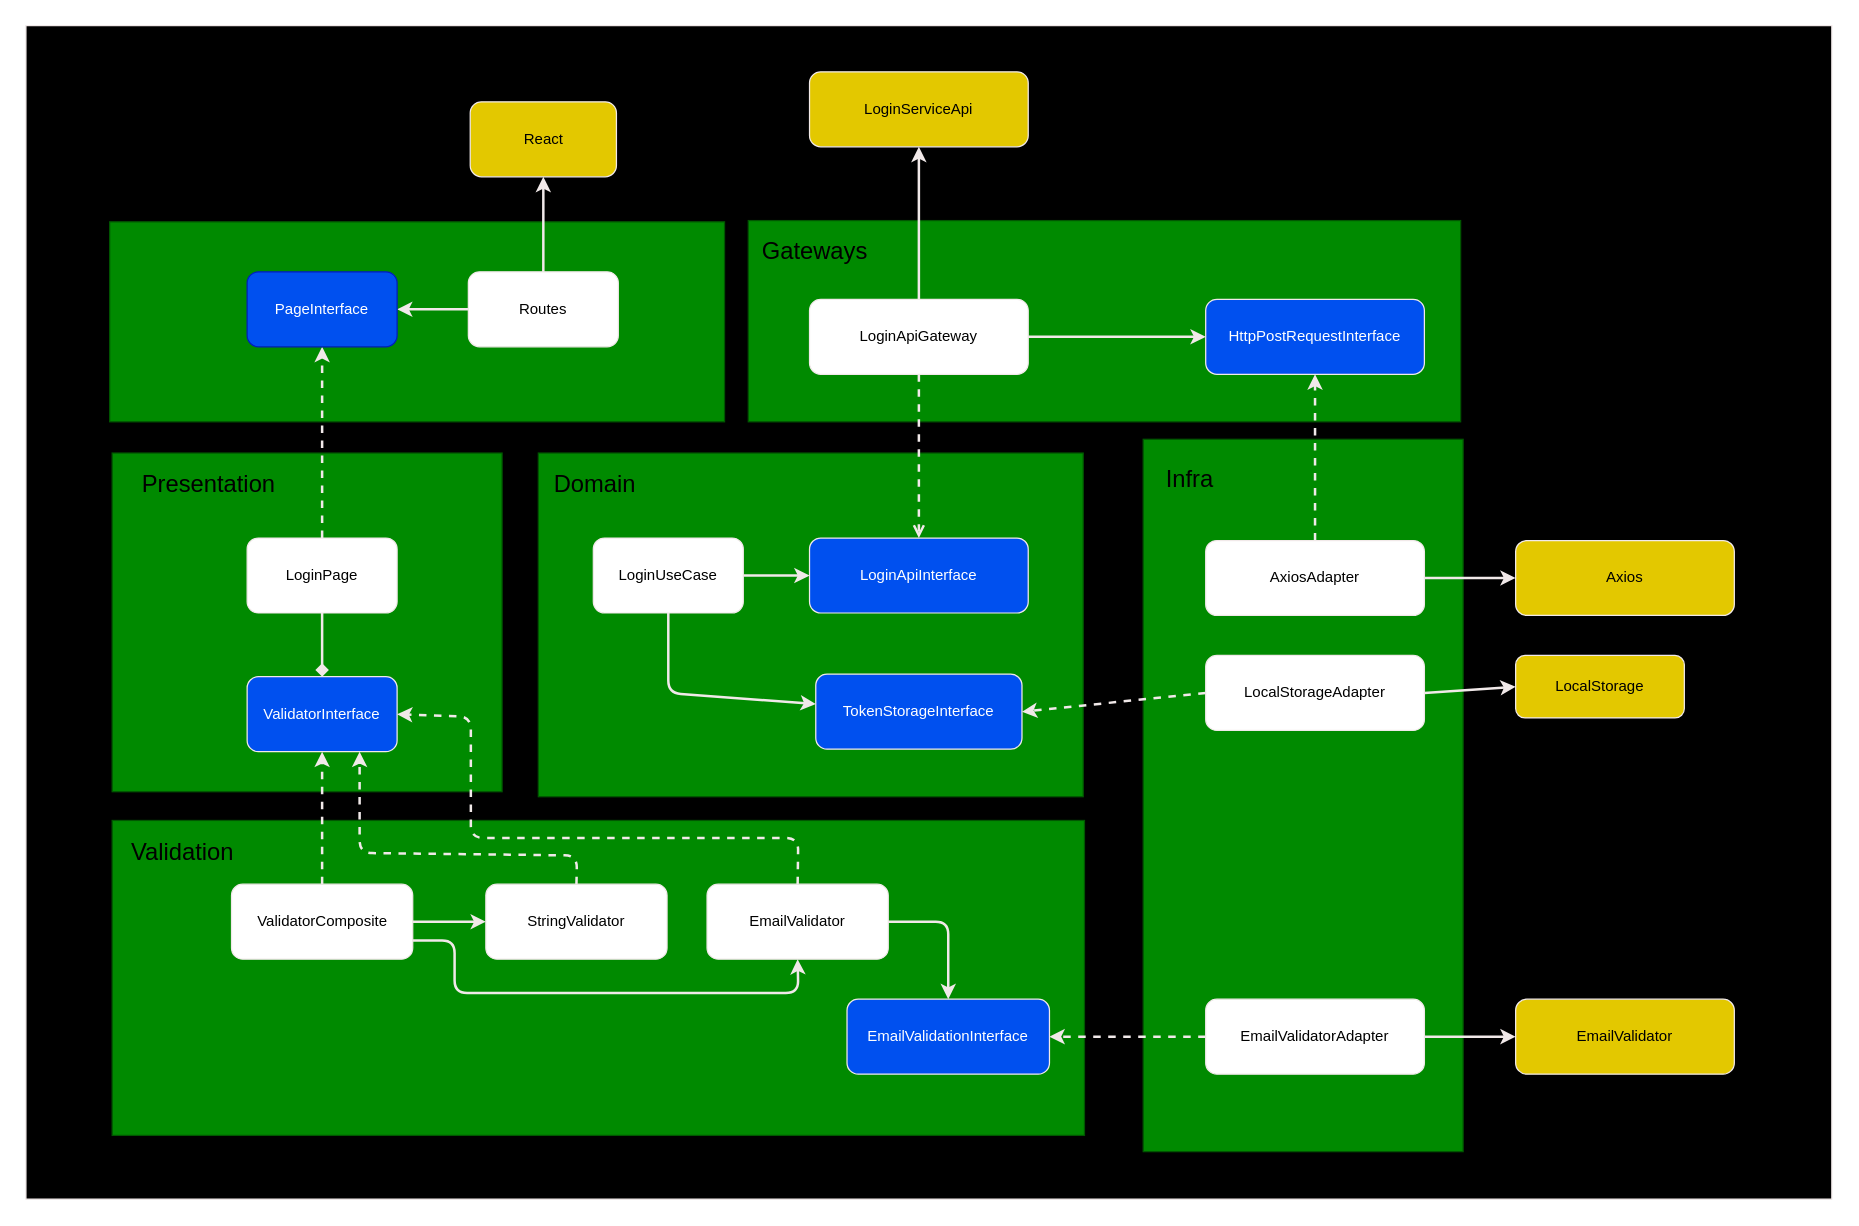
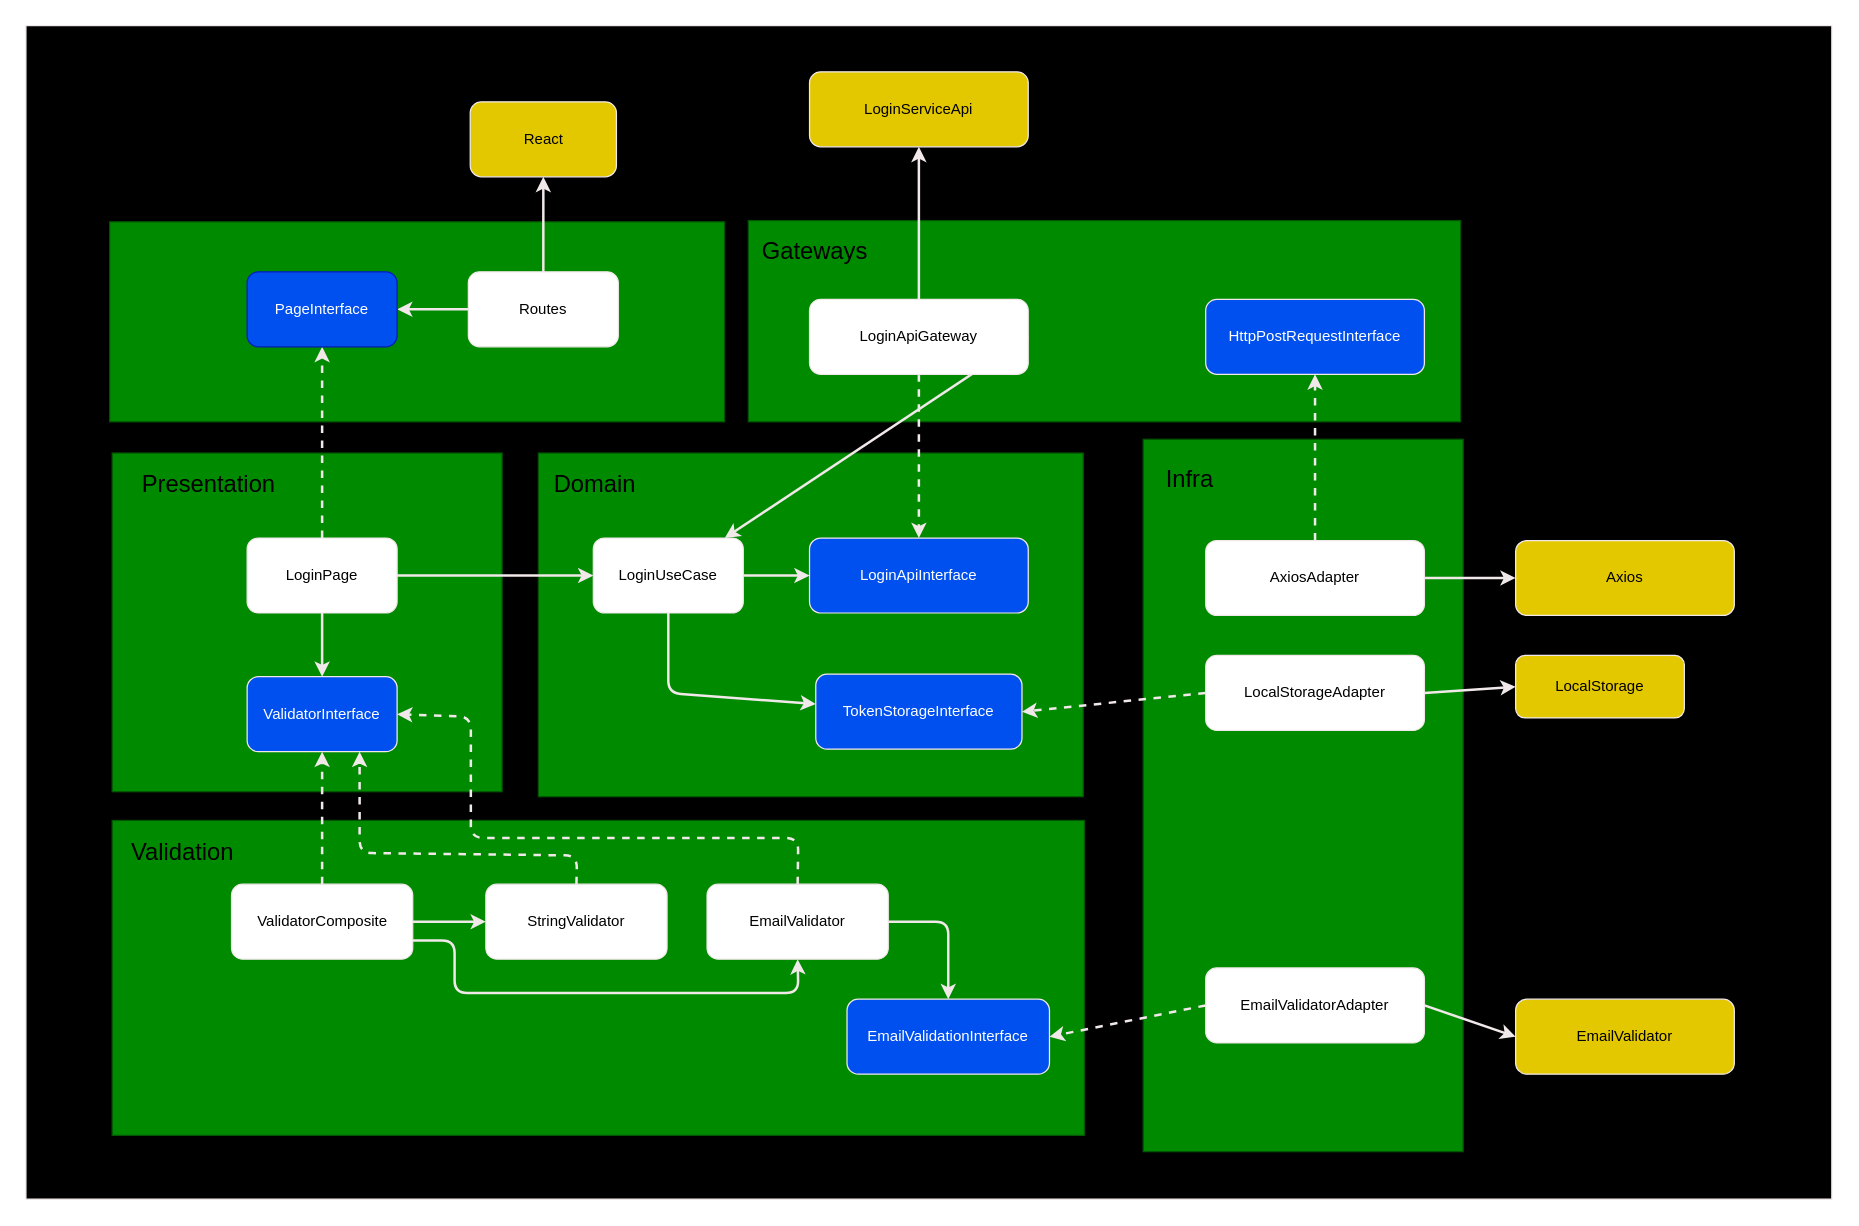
  <mxCell id="0" />
  <mxCell id="1" parent="0" />
  <mxCell id="2" value="" style="rounded=0;whiteSpace=wrap;html=1;fillColor=#000000;strokeColor=#f1e9e9;" vertex="1" parent="1"><mxGeometry x="20" y="20" width="1445" height="939" as="geometry" /></mxCell>
  <mxCell id="3" value="" style="rounded=0;whiteSpace=wrap;html=1;strokeColor=#005700;fillColor=#008a00;fontColor=#ffffff;" vertex="1" parent="1"><mxGeometry x="87" y="177" width="492" height="160" as="geometry" /></mxCell>
  <mxCell id="4" value="" style="rounded=0;whiteSpace=wrap;html=1;strokeColor=#005700;fillColor=#008a00;fontColor=#ffffff;" parent="1" vertex="1"><mxGeometry x="914" y="351" width="256" height="570" as="geometry" /></mxCell>
  <mxCell id="5" value="" style="rounded=0;whiteSpace=wrap;html=1;strokeColor=#005700;fillColor=#008a00;fontColor=#ffffff;" parent="1" vertex="1"><mxGeometry x="430" y="362" width="436" height="275" as="geometry" /></mxCell>
  <mxCell id="6" style="edgeStyle=none;html=1;exitX=0.5;exitY=1;exitDx=0;exitDy=0;strokeWidth=2;strokeColor=#f1e9e9;" parent="1" source="8" target="10" edge="1"><mxGeometry relative="1" as="geometry"><Array as="points"><mxPoint x="534" y="554" /></Array></mxGeometry></mxCell>
  <mxCell id="7" style="edgeStyle=none;html=1;exitX=1;exitY=0.5;exitDx=0;exitDy=0;entryX=0;entryY=0.5;entryDx=0;entryDy=0;strokeWidth=2;strokeColor=#f1e9e9;" parent="1" source="8" target="9" edge="1"><mxGeometry relative="1" as="geometry" /></mxCell>
  <mxCell id="8" value="LoginUseCase" style="rounded=1;whiteSpace=wrap;html=1;strokeColor=#f1e9e9;" parent="1" vertex="1"><mxGeometry x="474" y="430" width="120" height="60" as="geometry" /></mxCell>
  <mxCell id="9" value="LoginApiInterface" style="rounded=1;whiteSpace=wrap;html=1;fillColor=#0050ef;fontColor=#ffffff;strokeColor=#f1e9e9;" parent="1" vertex="1"><mxGeometry x="647" y="430" width="175" height="60" as="geometry" /></mxCell>
  <mxCell id="10" value="TokenStorageInterface" style="rounded=1;whiteSpace=wrap;html=1;fillColor=#0050ef;fontColor=#ffffff;strokeColor=#f1e9e9;" parent="1" vertex="1"><mxGeometry x="652" y="539" width="165" height="60" as="geometry" /></mxCell>
  <mxCell id="11" value="Domain" style="text;html=1;strokeColor=none;fillColor=none;align=center;verticalAlign=middle;whiteSpace=wrap;rounded=0;fontSize=19;" parent="1" vertex="1"><mxGeometry x="436" y="369" width="79" height="38" as="geometry" /></mxCell>
  <mxCell id="12" value="" style="rounded=0;whiteSpace=wrap;html=1;strokeColor=#005700;fillColor=#008a00;fontColor=#ffffff;" parent="1" vertex="1"><mxGeometry x="598" y="176" width="570" height="161" as="geometry" /></mxCell>
  <mxCell id="13" value="Gateways" style="text;html=1;strokeColor=none;fillColor=none;align=center;verticalAlign=middle;whiteSpace=wrap;rounded=0;fontSize=19;" parent="1" vertex="1"><mxGeometry x="612" y="182" width="79" height="38" as="geometry" /></mxCell>
- <mxCell id="14" style="edgeStyle=none;html=1;exitX=0.5;exitY=1;exitDx=0;exitDy=0;entryX=0.5;entryY=0;entryDx=0;entryDy=0;fontSize=19;strokeWidth=2;dashed=1;strokeColor=#f1e9e9;endArrow=open;" parent="1" source="17" target="9" edge="1"><mxGeometry relative="1" as="geometry" /></mxCell>
- <mxCell id="15" style="edgeStyle=none;html=1;exitX=1;exitY=0.5;exitDx=0;exitDy=0;entryX=0;entryY=0.5;entryDx=0;entryDy=0;fontSize=19;strokeWidth=2;strokeColor=#f1e9e9;" parent="1" source="17" target="25" edge="1"><mxGeometry relative="1" as="geometry" /></mxCell>
+ <mxCell id="14" style="edgeStyle=none;html=1;exitX=0.5;exitY=1;exitDx=0;exitDy=0;entryX=0.5;entryY=0;entryDx=0;entryDy=0;fontSize=19;strokeWidth=2;dashed=1;strokeColor=#f1e9e9;" parent="1" source="17" target="9" edge="1"><mxGeometry relative="1" as="geometry" /></mxCell>
+ <mxCell id="15" style="edgeStyle=none;html=1;exitX=1;exitY=0.5;exitDx=0;exitDy=0;fontSize=19;strokeWidth=2;strokeColor=#f1e9e9;" parent="1" source="17" target="8" edge="1"><mxGeometry relative="1" as="geometry" /></mxCell>
  <mxCell id="16" style="edgeStyle=none;html=1;exitX=0.5;exitY=0;exitDx=0;exitDy=0;entryX=0.5;entryY=1;entryDx=0;entryDy=0;strokeWidth=2;strokeColor=#f1e9e9;" edge="1" parent="1" source="17" target="28"><mxGeometry relative="1" as="geometry" /></mxCell>
  <mxCell id="17" value="LoginApiGateway" style="rounded=1;whiteSpace=wrap;html=1;strokeColor=#f1e9e9;" parent="1" vertex="1"><mxGeometry x="647" y="239" width="175" height="60" as="geometry" /></mxCell>
  <mxCell id="18" value="Infra" style="text;html=1;strokeColor=none;fillColor=none;align=center;verticalAlign=middle;whiteSpace=wrap;rounded=0;fontSize=19;" parent="1" vertex="1"><mxGeometry x="912" y="365" width="79" height="38" as="geometry" /></mxCell>
  <mxCell id="19" style="edgeStyle=none;html=1;exitX=1;exitY=0.5;exitDx=0;exitDy=0;entryX=0;entryY=0.5;entryDx=0;entryDy=0;fontSize=19;strokeWidth=2;strokeColor=#f1e9e9;" parent="1" source="21" target="27" edge="1"><mxGeometry relative="1" as="geometry" /></mxCell>
  <mxCell id="20" style="edgeStyle=none;html=1;exitX=0;exitY=0.5;exitDx=0;exitDy=0;entryX=1;entryY=0.5;entryDx=0;entryDy=0;strokeWidth=2;dashed=1;strokeColor=#f1e9e9;" edge="1" parent="1" source="21" target="10"><mxGeometry relative="1" as="geometry" /></mxCell>
  <mxCell id="21" value="LocalStorageAdapter" style="rounded=1;whiteSpace=wrap;html=1;strokeColor=#f1e9e9;" parent="1" vertex="1"><mxGeometry x="964" y="524" width="175" height="60" as="geometry" /></mxCell>
  <mxCell id="22" style="edgeStyle=none;html=1;exitX=0.5;exitY=0;exitDx=0;exitDy=0;entryX=0.5;entryY=1;entryDx=0;entryDy=0;fontSize=19;strokeWidth=2;dashed=1;strokeColor=#f1e9e9;" parent="1" source="24" target="25" edge="1"><mxGeometry relative="1" as="geometry" /></mxCell>
  <mxCell id="23" style="edgeStyle=none;html=1;exitX=1;exitY=0.5;exitDx=0;exitDy=0;entryX=0;entryY=0.5;entryDx=0;entryDy=0;fontSize=19;strokeWidth=2;strokeColor=#f1e9e9;" parent="1" source="24" target="26" edge="1"><mxGeometry relative="1" as="geometry" /></mxCell>
  <mxCell id="24" value="AxiosAdapter" style="rounded=1;whiteSpace=wrap;html=1;strokeColor=#f1e9e9;" parent="1" vertex="1"><mxGeometry x="964" y="432" width="175" height="60" as="geometry" /></mxCell>
  <mxCell id="25" value="HttpPostRequestInterface" style="rounded=1;whiteSpace=wrap;html=1;fillColor=#0050ef;fontColor=#ffffff;strokeColor=#f1e9e9;" parent="1" vertex="1"><mxGeometry x="964" y="239" width="175" height="60" as="geometry" /></mxCell>
  <mxCell id="26" value="Axios" style="rounded=1;whiteSpace=wrap;html=1;fillColor=#e3c800;fontColor=#000000;strokeColor=#f1e9e9;" parent="1" vertex="1"><mxGeometry x="1212" y="432" width="175" height="60" as="geometry" /></mxCell>
  <mxCell id="27" value="LocalStorage" style="rounded=1;whiteSpace=wrap;html=1;fillColor=#e3c800;fontColor=#000000;strokeColor=#f1e9e9;" parent="1" vertex="1"><mxGeometry x="1212" y="524" width="135" height="50" as="geometry" /></mxCell>
  <mxCell id="28" value="LoginServiceApi" style="rounded=1;whiteSpace=wrap;html=1;fillColor=#e3c800;fontColor=#000000;strokeColor=#f1e9e9;" vertex="1" parent="1"><mxGeometry x="647" y="57" width="175" height="60" as="geometry" /></mxCell>
  <mxCell id="29" value="" style="rounded=0;whiteSpace=wrap;html=1;strokeColor=#005700;fillColor=#008a00;fontColor=#ffffff;" vertex="1" parent="1"><mxGeometry x="89" y="362" width="312" height="271" as="geometry" /></mxCell>
  <mxCell id="30" value="Presentation" style="text;html=1;strokeColor=none;fillColor=none;align=center;verticalAlign=middle;whiteSpace=wrap;rounded=0;fontSize=19;" vertex="1" parent="1"><mxGeometry x="127" y="369" width="79" height="38" as="geometry" /></mxCell>
- <mxCell id="32" style="edgeStyle=none;html=1;exitX=0.5;exitY=1;exitDx=0;exitDy=0;entryX=0.5;entryY=0;entryDx=0;entryDy=0;strokeWidth=2;strokeColor=#f1e9e9;endArrow=diamond;" edge="1" parent="1" source="34" target="35"><mxGeometry relative="1" as="geometry" /></mxCell>
+ <mxCell id="31" style="edgeStyle=none;html=1;exitX=1;exitY=0.5;exitDx=0;exitDy=0;entryX=0;entryY=0.5;entryDx=0;entryDy=0;strokeWidth=2;strokeColor=#f1e9e9;" edge="1" parent="1" source="34" target="8"><mxGeometry relative="1" as="geometry" /></mxCell>
+ <mxCell id="32" style="edgeStyle=none;html=1;exitX=0.5;exitY=1;exitDx=0;exitDy=0;entryX=0.5;entryY=0;entryDx=0;entryDy=0;strokeWidth=2;strokeColor=#f1e9e9;" edge="1" parent="1" source="34" target="35"><mxGeometry relative="1" as="geometry" /></mxCell>
  <mxCell id="33" style="edgeStyle=none;html=1;exitX=0.5;exitY=0;exitDx=0;exitDy=0;entryX=0.5;entryY=1;entryDx=0;entryDy=0;dashed=1;strokeColor=#f1e9e9;strokeWidth=2;fontColor=#f1e9e9;" edge="1" parent="1" source="34" target="56"><mxGeometry relative="1" as="geometry" /></mxCell>
  <mxCell id="34" value="LoginPage" style="rounded=1;whiteSpace=wrap;html=1;strokeColor=#f1e9e9;" vertex="1" parent="1"><mxGeometry x="197" y="430" width="120" height="60" as="geometry" /></mxCell>
  <mxCell id="35" value="ValidatorInterface" style="rounded=1;whiteSpace=wrap;html=1;fillColor=#0050ef;fontColor=#ffffff;strokeColor=#f1e9e9;" vertex="1" parent="1"><mxGeometry x="197" y="541" width="120" height="60" as="geometry" /></mxCell>
  <mxCell id="36" value="" style="rounded=0;whiteSpace=wrap;html=1;strokeColor=#005700;fillColor=#008a00;fontColor=#ffffff;" vertex="1" parent="1"><mxGeometry x="89" y="656" width="778" height="252" as="geometry" /></mxCell>
  <mxCell id="37" value="Validation" style="text;html=1;strokeColor=none;fillColor=none;align=center;verticalAlign=middle;whiteSpace=wrap;rounded=0;fontSize=19;" vertex="1" parent="1"><mxGeometry x="106" y="663" width="79" height="38" as="geometry" /></mxCell>
  <mxCell id="38" style="edgeStyle=none;html=1;exitX=0.5;exitY=0;exitDx=0;exitDy=0;entryX=0.5;entryY=1;entryDx=0;entryDy=0;strokeWidth=2;dashed=1;strokeColor=#f1e9e9;" edge="1" parent="1" source="41" target="35"><mxGeometry relative="1" as="geometry" /></mxCell>
  <mxCell id="39" style="edgeStyle=none;html=1;exitX=1;exitY=0.5;exitDx=0;exitDy=0;entryX=0;entryY=0.5;entryDx=0;entryDy=0;strokeWidth=2;strokeColor=#f1e9e9;" edge="1" parent="1" source="41" target="43"><mxGeometry relative="1" as="geometry" /></mxCell>
  <mxCell id="40" style="edgeStyle=none;html=1;exitX=1;exitY=0.75;exitDx=0;exitDy=0;entryX=0.5;entryY=1;entryDx=0;entryDy=0;strokeWidth=2;strokeColor=#f1e9e9;" edge="1" parent="1" source="41" target="46"><mxGeometry relative="1" as="geometry"><Array as="points"><mxPoint x="363" y="752" /><mxPoint x="363" y="794" /><mxPoint x="638" y="794" /></Array></mxGeometry></mxCell>
  <mxCell id="41" value="ValidatorComposite" style="rounded=1;whiteSpace=wrap;html=1;strokeColor=#f1e9e9;" vertex="1" parent="1"><mxGeometry x="184.5" y="707" width="145" height="60" as="geometry" /></mxCell>
  <mxCell id="42" style="edgeStyle=none;html=1;exitX=0.5;exitY=0;exitDx=0;exitDy=0;entryX=0.75;entryY=1;entryDx=0;entryDy=0;strokeWidth=2;dashed=1;strokeColor=#f1e9e9;" edge="1" parent="1" source="43" target="35"><mxGeometry relative="1" as="geometry"><Array as="points"><mxPoint x="461" y="684" /><mxPoint x="287" y="682" /></Array></mxGeometry></mxCell>
  <mxCell id="43" value="StringValidator" style="rounded=1;whiteSpace=wrap;html=1;strokeColor=#f1e9e9;" vertex="1" parent="1"><mxGeometry x="388" y="707" width="145" height="60" as="geometry" /></mxCell>
  <mxCell id="44" style="edgeStyle=none;html=1;exitX=0.5;exitY=0;exitDx=0;exitDy=0;entryX=1;entryY=0.5;entryDx=0;entryDy=0;strokeWidth=2;dashed=1;strokeColor=#f1e9e9;" edge="1" parent="1" source="46" target="35"><mxGeometry relative="1" as="geometry"><Array as="points"><mxPoint x="638" y="670" /><mxPoint x="376" y="670" /><mxPoint x="376" y="573" /></Array></mxGeometry></mxCell>
  <mxCell id="45" style="edgeStyle=none;html=1;exitX=1;exitY=0.5;exitDx=0;exitDy=0;entryX=0.5;entryY=0;entryDx=0;entryDy=0;strokeWidth=2;strokeColor=#f1e9e9;" edge="1" parent="1" source="46" target="51"><mxGeometry relative="1" as="geometry"><Array as="points"><mxPoint x="758" y="737" /></Array></mxGeometry></mxCell>
  <mxCell id="46" value="EmailValidator" style="rounded=1;whiteSpace=wrap;html=1;strokeColor=#f1e9e9;" vertex="1" parent="1"><mxGeometry x="565" y="707" width="145" height="60" as="geometry" /></mxCell>
  <mxCell id="47" style="edgeStyle=none;html=1;exitX=1;exitY=0.5;exitDx=0;exitDy=0;entryX=0;entryY=0.5;entryDx=0;entryDy=0;strokeWidth=2;strokeColor=#f1e9e9;" edge="1" parent="1" source="49" target="50"><mxGeometry relative="1" as="geometry" /></mxCell>
  <mxCell id="48" style="edgeStyle=none;html=1;exitX=0;exitY=0.5;exitDx=0;exitDy=0;entryX=1;entryY=0.5;entryDx=0;entryDy=0;strokeWidth=2;dashed=1;strokeColor=#f1e9e9;" edge="1" parent="1" source="49" target="51"><mxGeometry relative="1" as="geometry" /></mxCell>
- <mxCell id="49" value="EmailValidatorAdapter" style="rounded=1;whiteSpace=wrap;html=1;strokeColor=#f1e9e9;" vertex="1" parent="1"><mxGeometry x="964" y="799" width="175" height="60" as="geometry" /></mxCell>
+ <mxCell id="49" value="EmailValidatorAdapter" style="rounded=1;whiteSpace=wrap;html=1;strokeColor=#f1e9e9;" vertex="1" parent="1"><mxGeometry x="964" y="774" width="175" height="60" as="geometry" /></mxCell>
  <mxCell id="50" value="EmailValidator" style="rounded=1;whiteSpace=wrap;html=1;fillColor=#e3c800;fontColor=#000000;strokeColor=#f1e9e9;" vertex="1" parent="1"><mxGeometry x="1212" y="799" width="175" height="60" as="geometry" /></mxCell>
  <mxCell id="51" value="EmailValidationInterface" style="rounded=1;whiteSpace=wrap;html=1;fillColor=#0050ef;fontColor=#ffffff;strokeColor=#f1e9e9;" vertex="1" parent="1"><mxGeometry x="677" y="799" width="162" height="60" as="geometry" /></mxCell>
  <mxCell id="52" style="edgeStyle=none;html=1;exitX=0;exitY=0.5;exitDx=0;exitDy=0;entryX=1;entryY=0.5;entryDx=0;entryDy=0;strokeColor=#f1e9e9;strokeWidth=2;fontColor=#f1e9e9;" edge="1" parent="1" source="54" target="56"><mxGeometry relative="1" as="geometry" /></mxCell>
  <mxCell id="53" style="edgeStyle=none;html=1;exitX=0.5;exitY=0;exitDx=0;exitDy=0;strokeColor=#f1e9e9;strokeWidth=2;fontColor=#f1e9e9;" edge="1" parent="1" source="54" target="55"><mxGeometry relative="1" as="geometry" /></mxCell>
  <mxCell id="54" value="Routes" style="rounded=1;whiteSpace=wrap;html=1;strokeColor=#f1e9e9;" vertex="1" parent="1"><mxGeometry x="374" y="217" width="120" height="60" as="geometry" /></mxCell>
  <mxCell id="55" value="React" style="rounded=1;whiteSpace=wrap;html=1;fillColor=#e3c800;fontColor=#000000;strokeColor=#f1e9e9;" vertex="1" parent="1"><mxGeometry x="375.5" y="81" width="117" height="60" as="geometry" /></mxCell>
  <mxCell id="56" value="PageInterface" style="rounded=1;whiteSpace=wrap;html=1;strokeColor=#001DBC;fillColor=#0050ef;fontColor=#ffffff;" vertex="1" parent="1"><mxGeometry x="197" y="217" width="120" height="60" as="geometry" /></mxCell>
